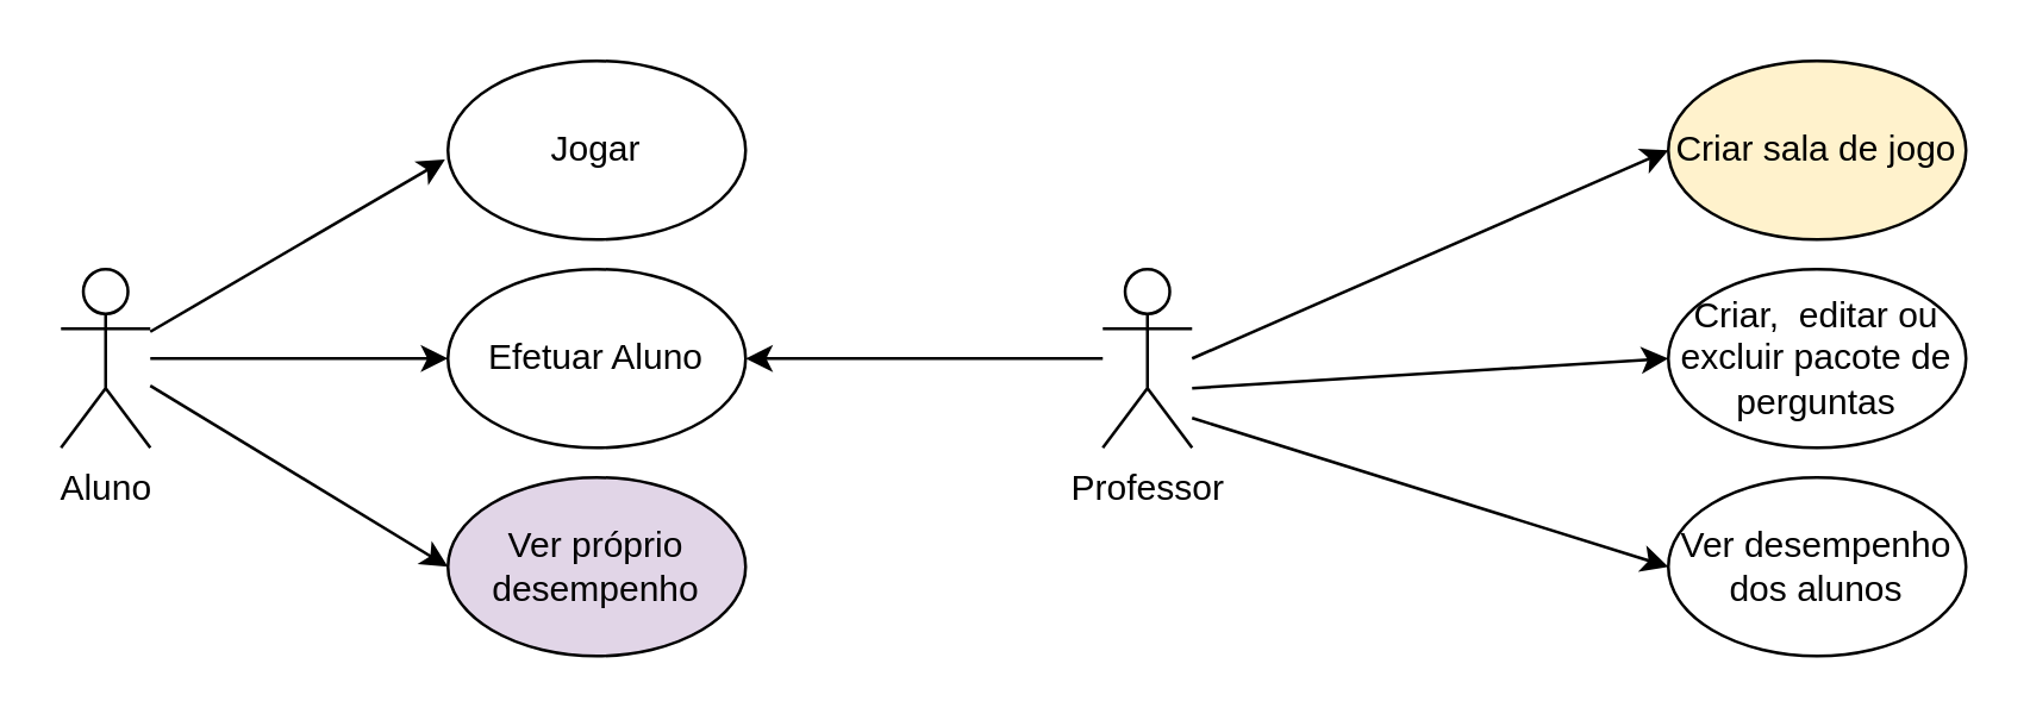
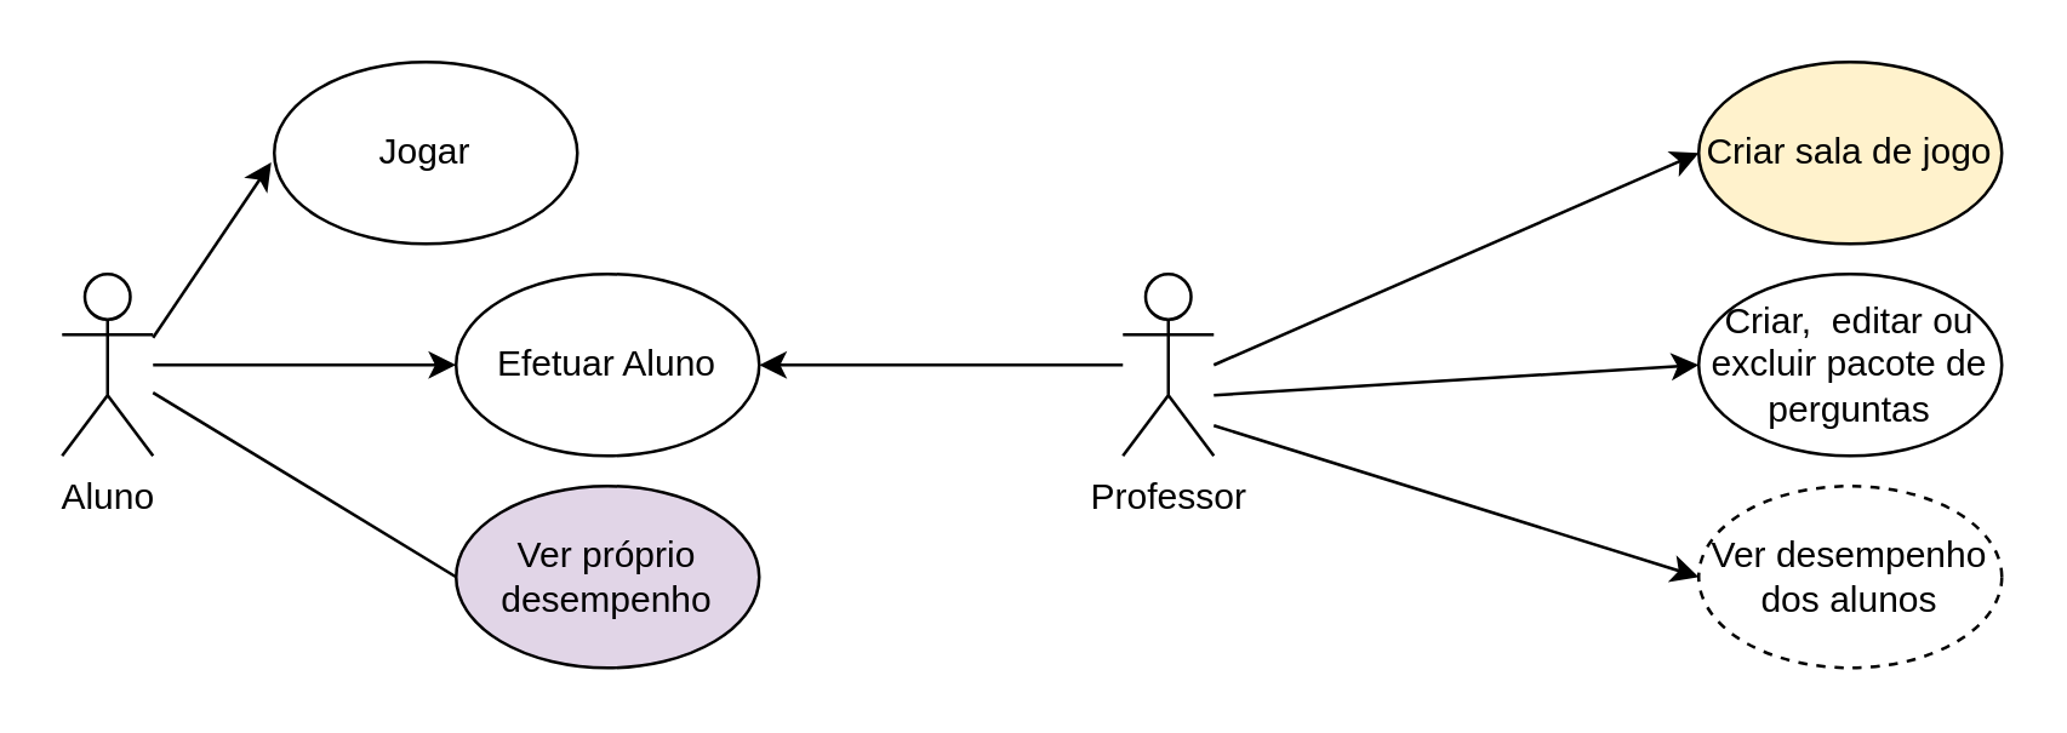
  <mxCell id="0" />
  <mxCell id="1" parent="0" />
  <mxCell id="2" value="&lt;font style=&quot;vertical-align: inherit&quot;&gt;&lt;font style=&quot;vertical-align: inherit&quot;&gt;Aluno&lt;/font&gt;&lt;/font&gt;" style="shape=umlActor;verticalLabelPosition=bottom;labelBackgroundColor=#ffffff;verticalAlign=top;html=1;outlineConnect=0;" vertex="1" parent="1"><mxGeometry x="20" y="90" width="30" height="60" as="geometry" /></mxCell>
  <mxCell id="3" value="&lt;font style=&quot;vertical-align: inherit&quot;&gt;&lt;font style=&quot;vertical-align: inherit&quot;&gt;&lt;font style=&quot;vertical-align: inherit&quot;&gt;&lt;font style=&quot;vertical-align: inherit&quot;&gt;&lt;font style=&quot;vertical-align: inherit&quot;&gt;&lt;font style=&quot;vertical-align: inherit&quot;&gt;Efetuar Aluno&lt;/font&gt;&lt;/font&gt;&lt;/font&gt;&lt;/font&gt;&lt;/font&gt;&lt;/font&gt;" style="ellipse;whiteSpace=wrap;html=1;" vertex="1" parent="1"><mxGeometry x="150" y="90" width="100" height="60" as="geometry" /></mxCell>
  <mxCell id="4" value="&lt;font style=&quot;vertical-align: inherit&quot;&gt;&lt;font style=&quot;vertical-align: inherit&quot;&gt;&lt;font style=&quot;vertical-align: inherit&quot;&gt;&lt;font style=&quot;vertical-align: inherit&quot;&gt;&lt;font style=&quot;vertical-align: inherit&quot;&gt;&lt;font style=&quot;vertical-align: inherit&quot;&gt;Ver próprio desempenho&lt;/font&gt;&lt;/font&gt;&lt;/font&gt;&lt;/font&gt;&lt;/font&gt;&lt;/font&gt;" style="ellipse;whiteSpace=wrap;html=1;fillColor=#e1d5e7;" vertex="1" parent="1"><mxGeometry x="150" y="160" width="100" height="60" as="geometry" /></mxCell>
- <mxCell id="5" value="&lt;font style=&quot;vertical-align: inherit&quot;&gt;&lt;font style=&quot;vertical-align: inherit&quot;&gt;&lt;font style=&quot;vertical-align: inherit&quot;&gt;&lt;font style=&quot;vertical-align: inherit&quot;&gt;&lt;font style=&quot;vertical-align: inherit&quot;&gt;&lt;font style=&quot;vertical-align: inherit&quot;&gt;&lt;font style=&quot;vertical-align: inherit&quot;&gt;&lt;font style=&quot;vertical-align: inherit&quot;&gt;Jogar&lt;/font&gt;&lt;/font&gt;&lt;/font&gt;&lt;/font&gt;&lt;/font&gt;&lt;/font&gt;&lt;/font&gt;&lt;/font&gt;" style="ellipse;whiteSpace=wrap;html=1;" vertex="1" parent="1"><mxGeometry x="150" y="20" width="100" height="60" as="geometry" /></mxCell>
+ <mxCell id="5" value="&lt;font style=&quot;vertical-align: inherit&quot;&gt;&lt;font style=&quot;vertical-align: inherit&quot;&gt;&lt;font style=&quot;vertical-align: inherit&quot;&gt;&lt;font style=&quot;vertical-align: inherit&quot;&gt;&lt;font style=&quot;vertical-align: inherit&quot;&gt;&lt;font style=&quot;vertical-align: inherit&quot;&gt;&lt;font style=&quot;vertical-align: inherit&quot;&gt;&lt;font style=&quot;vertical-align: inherit&quot;&gt;Jogar&lt;/font&gt;&lt;/font&gt;&lt;/font&gt;&lt;/font&gt;&lt;/font&gt;&lt;/font&gt;&lt;/font&gt;&lt;/font&gt;" style="ellipse;whiteSpace=wrap;html=1;" vertex="1" parent="1"><mxGeometry x="90" y="20" width="100" height="60" as="geometry" /></mxCell>
  <mxCell id="6" value="" style="endArrow=classic;html=1;entryX=0;entryY=0.5;entryDx=0;entryDy=0;" edge="1" parent="1" source="2" target="3"><mxGeometry width="50" height="50" relative="1" as="geometry"><mxPoint x="20" y="290" as="sourcePoint" /><mxPoint x="70" y="240" as="targetPoint" /></mxGeometry></mxCell>
- <mxCell id="7" value="" style="endArrow=classic;html=1;entryX=0;entryY=0.5;entryDx=0;entryDy=0;" edge="1" parent="1" source="2" target="4"><mxGeometry width="50" height="50" relative="1" as="geometry"><mxPoint x="60" y="130" as="sourcePoint" /><mxPoint x="160" y="130" as="targetPoint" /></mxGeometry></mxCell>
+ <mxCell id="7" value="" style="endArrow=none;html=1;entryX=0;entryY=0.5;entryDx=0;entryDy=0;" edge="1" parent="1" source="2" target="4"><mxGeometry width="50" height="50" relative="1" as="geometry"><mxPoint x="60" y="130" as="sourcePoint" /><mxPoint x="160" y="130" as="targetPoint" /></mxGeometry></mxCell>
  <mxCell id="8" value="" style="endArrow=classic;html=1;entryX=-0.01;entryY=0.552;entryDx=0;entryDy=0;entryPerimeter=0;" edge="1" parent="1" target="5"><mxGeometry width="50" height="50" relative="1" as="geometry"><mxPoint x="50" y="111" as="sourcePoint" /><mxPoint x="160" y="130" as="targetPoint" /></mxGeometry></mxCell>
  <mxCell id="9" value="&lt;font style=&quot;vertical-align: inherit&quot;&gt;&lt;font style=&quot;vertical-align: inherit&quot;&gt;Professor&lt;/font&gt;&lt;/font&gt;" style="shape=umlActor;verticalLabelPosition=bottom;labelBackgroundColor=#ffffff;verticalAlign=top;html=1;outlineConnect=0;" vertex="1" parent="1"><mxGeometry x="370" y="90" width="30" height="60" as="geometry" /></mxCell>
  <mxCell id="10" value="&lt;font style=&quot;vertical-align: inherit&quot;&gt;&lt;font style=&quot;vertical-align: inherit&quot;&gt;&lt;font style=&quot;vertical-align: inherit&quot;&gt;&lt;font style=&quot;vertical-align: inherit&quot;&gt;&lt;font style=&quot;vertical-align: inherit&quot;&gt;&lt;font style=&quot;vertical-align: inherit&quot;&gt;&lt;font style=&quot;vertical-align: inherit&quot;&gt;&lt;font style=&quot;vertical-align: inherit&quot;&gt;Criar sala de jogo&lt;/font&gt;&lt;/font&gt;&lt;/font&gt;&lt;/font&gt;&lt;/font&gt;&lt;/font&gt;&lt;/font&gt;&lt;/font&gt;" style="ellipse;whiteSpace=wrap;html=1;fillColor=#fff2cc;" vertex="1" parent="1"><mxGeometry x="560" y="20" width="100" height="60" as="geometry" /></mxCell>
  <mxCell id="11" value="&lt;font style=&quot;vertical-align: inherit&quot;&gt;&lt;font style=&quot;vertical-align: inherit&quot;&gt;&lt;font style=&quot;vertical-align: inherit&quot;&gt;&lt;font style=&quot;vertical-align: inherit&quot;&gt;&lt;font style=&quot;vertical-align: inherit&quot;&gt;&lt;font style=&quot;vertical-align: inherit&quot;&gt;&lt;font style=&quot;vertical-align: inherit&quot;&gt;&lt;font style=&quot;vertical-align: inherit&quot;&gt;Criar,&amp;nbsp; editar ou excluir pacote de perguntas&lt;/font&gt;&lt;/font&gt;&lt;/font&gt;&lt;/font&gt;&lt;/font&gt;&lt;/font&gt;&lt;/font&gt;&lt;/font&gt;" style="ellipse;whiteSpace=wrap;html=1;" vertex="1" parent="1"><mxGeometry x="560" y="90" width="100" height="60" as="geometry" /></mxCell>
- <mxCell id="12" value="&lt;font style=&quot;vertical-align: inherit&quot;&gt;&lt;font style=&quot;vertical-align: inherit&quot;&gt;&lt;font style=&quot;vertical-align: inherit&quot;&gt;&lt;font style=&quot;vertical-align: inherit&quot;&gt;&lt;font style=&quot;vertical-align: inherit&quot;&gt;&lt;font style=&quot;vertical-align: inherit&quot;&gt;&lt;font style=&quot;vertical-align: inherit&quot;&gt;&lt;font style=&quot;vertical-align: inherit&quot;&gt;Ver desempenho dos alunos&lt;/font&gt;&lt;/font&gt;&lt;/font&gt;&lt;/font&gt;&lt;/font&gt;&lt;/font&gt;&lt;/font&gt;&lt;/font&gt;" style="ellipse;whiteSpace=wrap;html=1;" vertex="1" parent="1"><mxGeometry x="560" y="160" width="100" height="60" as="geometry" /></mxCell>
+ <mxCell id="12" value="&lt;font style=&quot;vertical-align: inherit&quot;&gt;&lt;font style=&quot;vertical-align: inherit&quot;&gt;&lt;font style=&quot;vertical-align: inherit&quot;&gt;&lt;font style=&quot;vertical-align: inherit&quot;&gt;&lt;font style=&quot;vertical-align: inherit&quot;&gt;&lt;font style=&quot;vertical-align: inherit&quot;&gt;&lt;font style=&quot;vertical-align: inherit&quot;&gt;&lt;font style=&quot;vertical-align: inherit&quot;&gt;Ver desempenho dos alunos&lt;/font&gt;&lt;/font&gt;&lt;/font&gt;&lt;/font&gt;&lt;/font&gt;&lt;/font&gt;&lt;/font&gt;&lt;/font&gt;" style="ellipse;whiteSpace=wrap;html=1;dashed=1;" vertex="1" parent="1"><mxGeometry x="560" y="160" width="100" height="60" as="geometry" /></mxCell>
  <mxCell id="13" value="" style="endArrow=classic;html=1;entryX=1;entryY=0.5;entryDx=0;entryDy=0;" edge="1" parent="1" source="9" target="3"><mxGeometry width="50" height="50" relative="1" as="geometry"><mxPoint x="290" y="120" as="sourcePoint" /><mxPoint x="340" y="70" as="targetPoint" /></mxGeometry></mxCell>
  <mxCell id="14" value="" style="endArrow=classic;html=1;entryX=0;entryY=0.5;entryDx=0;entryDy=0;" edge="1" parent="1" target="10"><mxGeometry width="50" height="50" relative="1" as="geometry"><mxPoint x="400" y="120" as="sourcePoint" /><mxPoint x="490" y="50" as="targetPoint" /></mxGeometry></mxCell>
  <mxCell id="15" value="" style="endArrow=classic;html=1;entryX=0;entryY=0.5;entryDx=0;entryDy=0;" edge="1" parent="1" target="11"><mxGeometry width="50" height="50" relative="1" as="geometry"><mxPoint x="400" y="130" as="sourcePoint" /><mxPoint x="570" y="60" as="targetPoint" /></mxGeometry></mxCell>
  <mxCell id="16" value="" style="endArrow=classic;html=1;entryX=0;entryY=0.5;entryDx=0;entryDy=0;" edge="1" parent="1" target="12"><mxGeometry width="50" height="50" relative="1" as="geometry"><mxPoint x="400" y="140" as="sourcePoint" /><mxPoint x="570" y="130" as="targetPoint" /></mxGeometry></mxCell>
